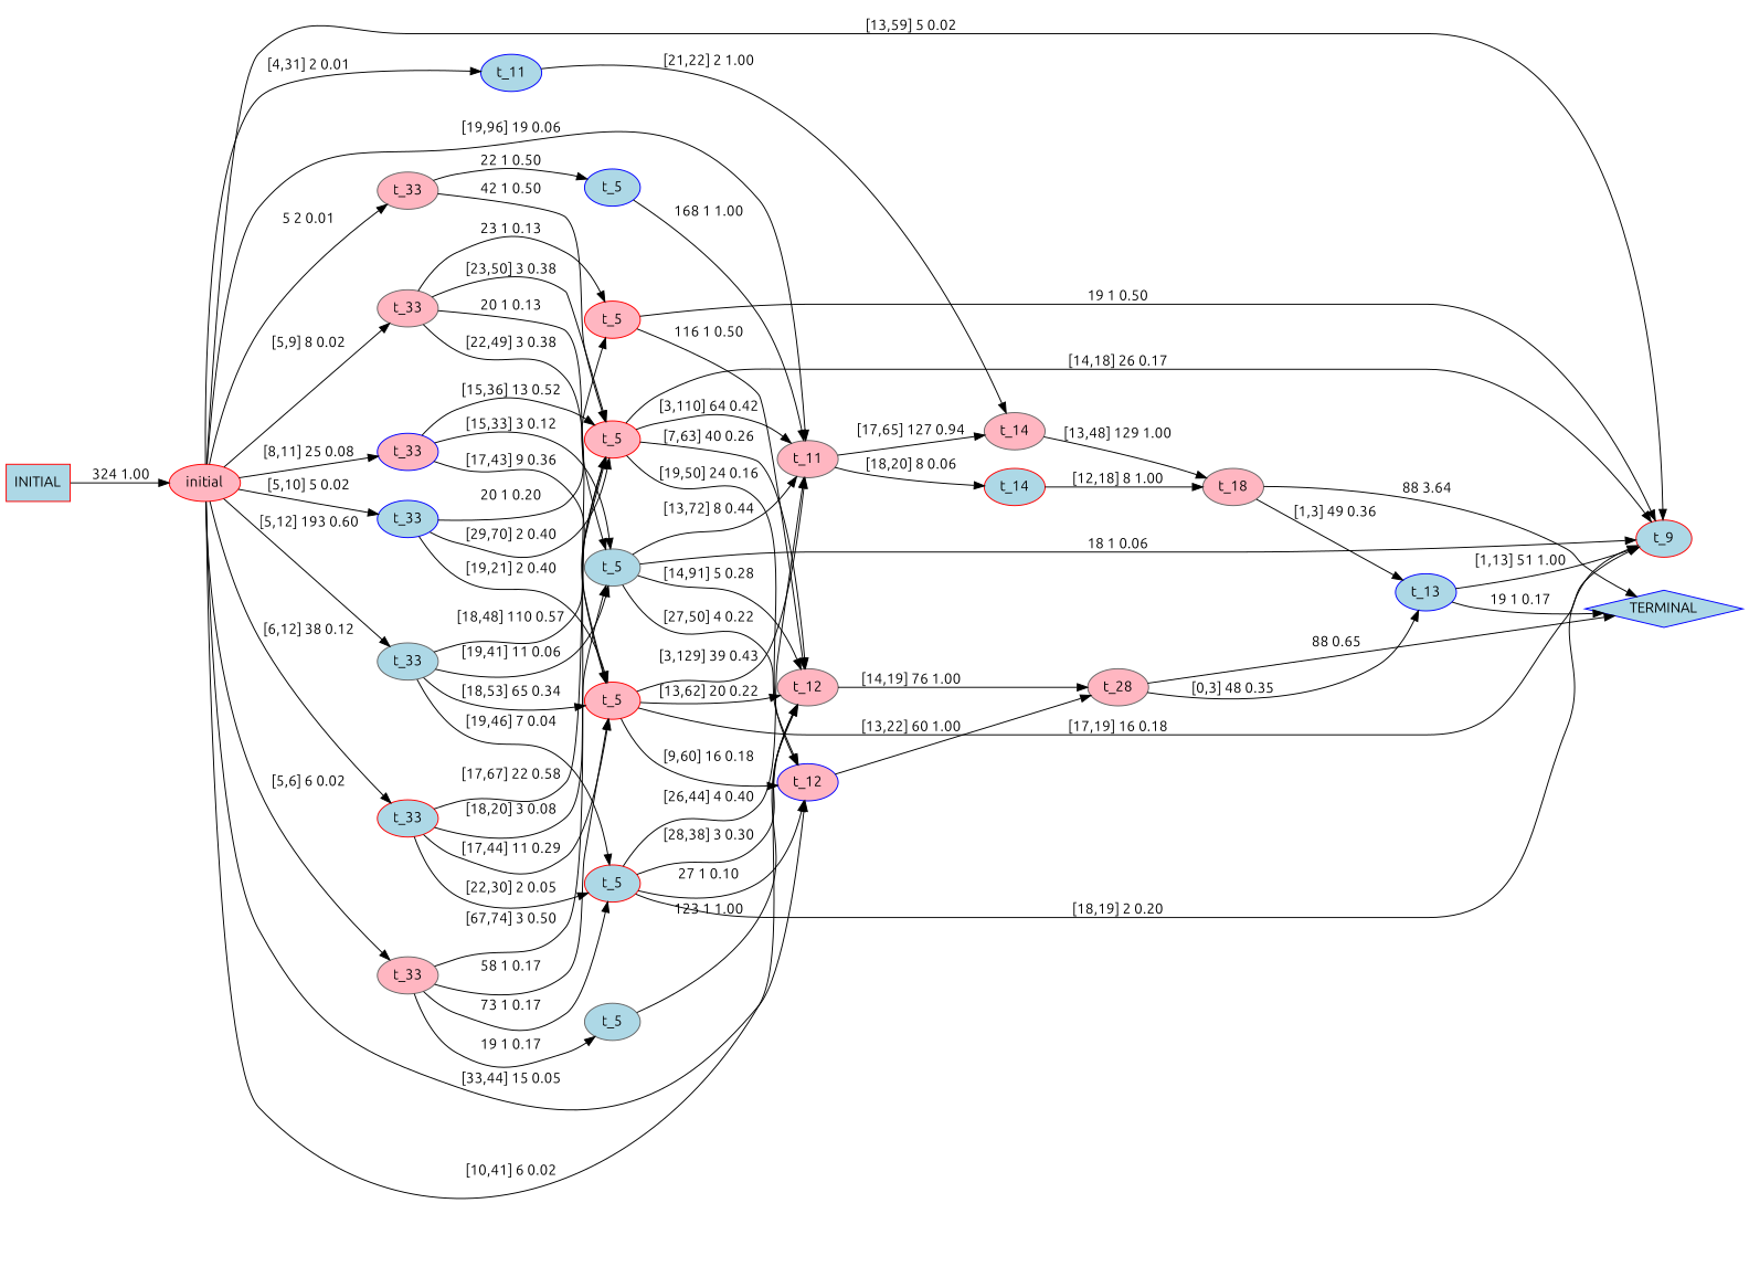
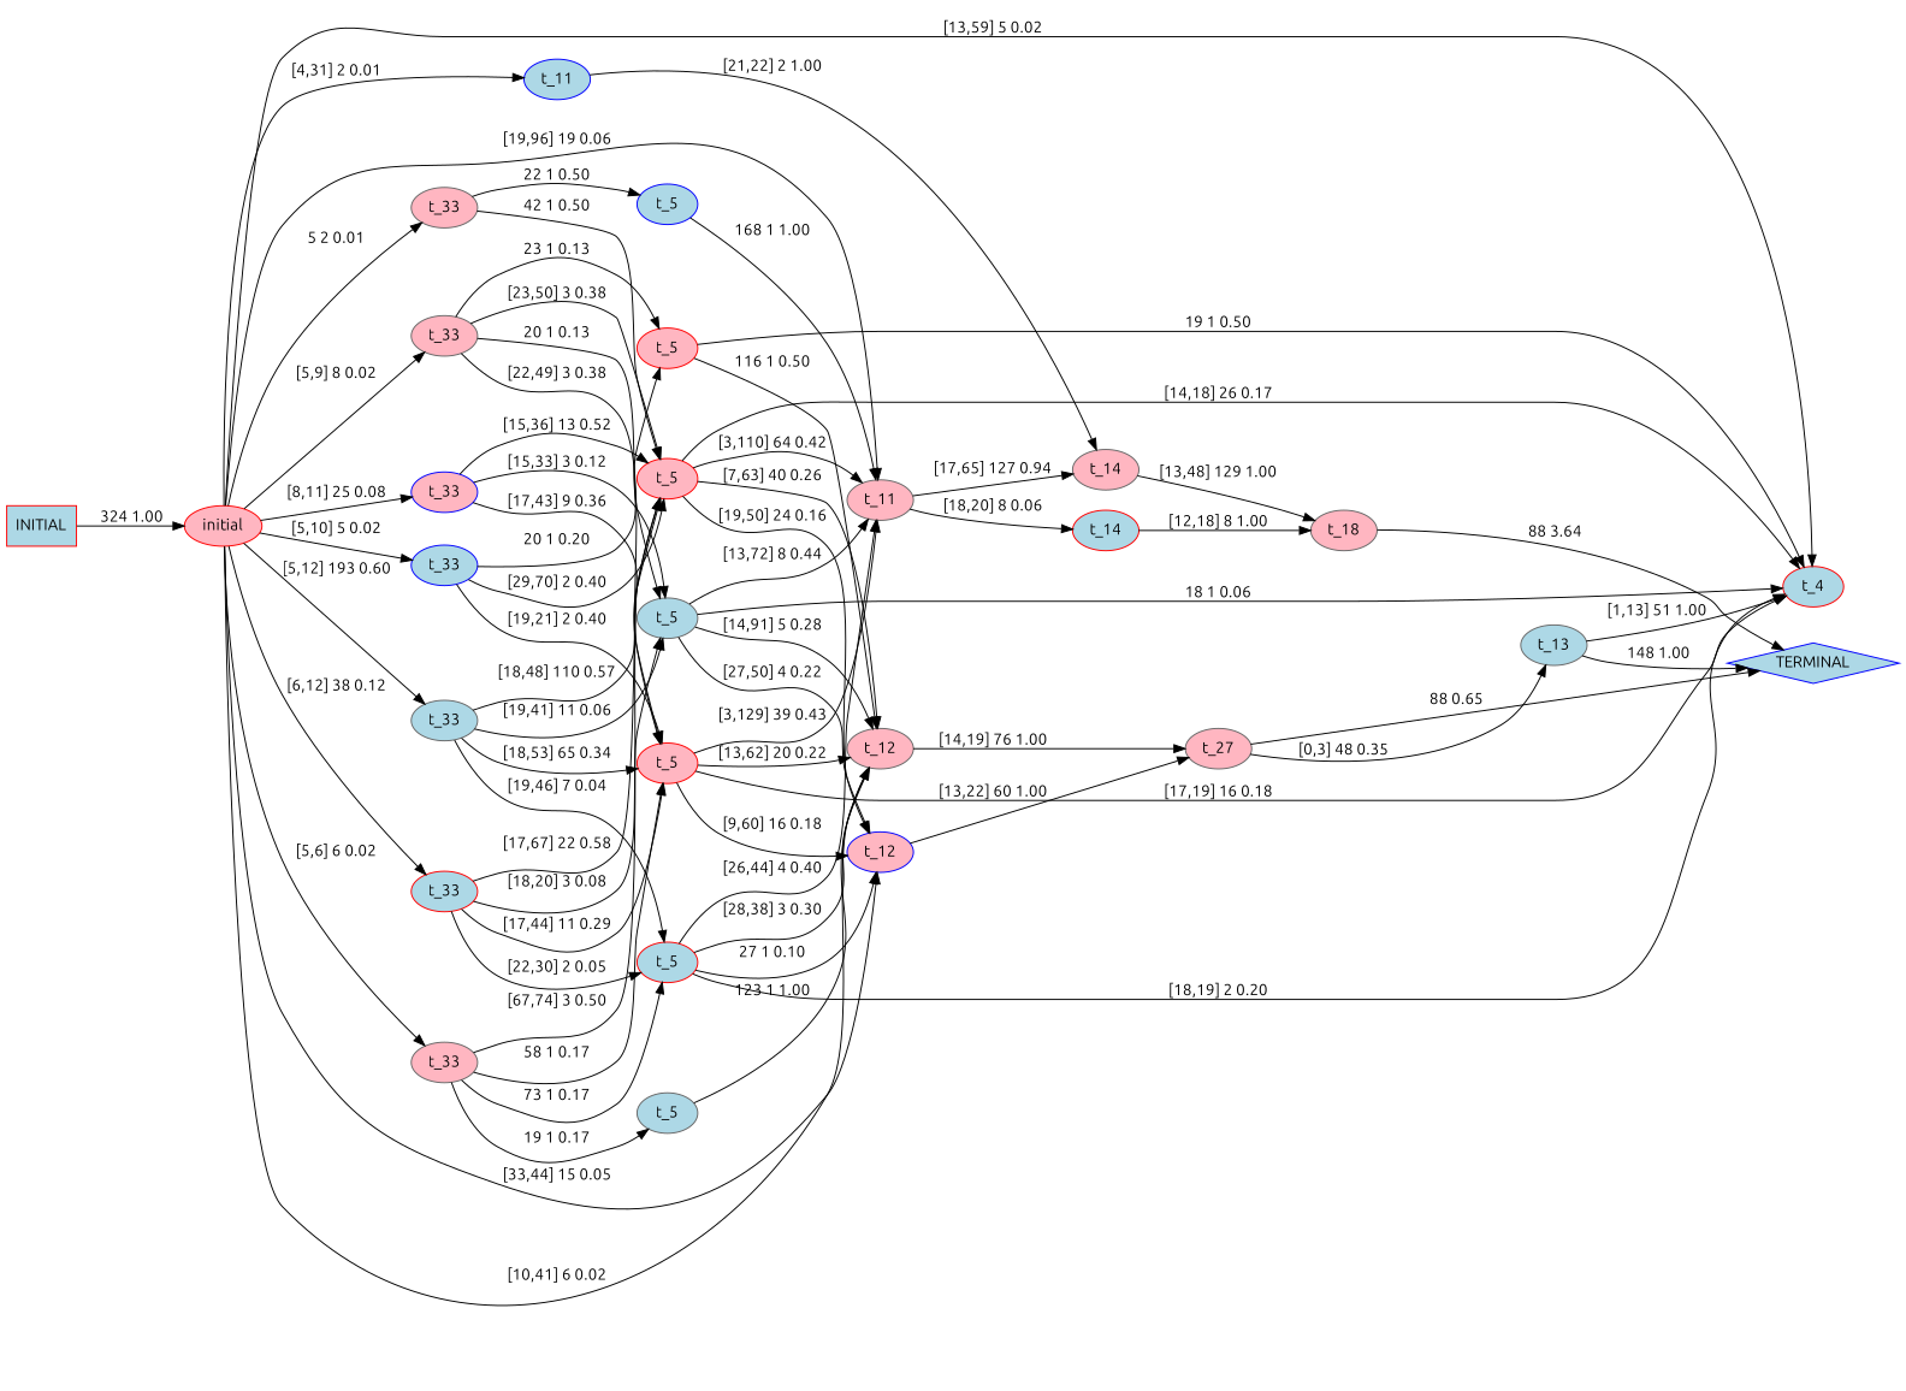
  digraph {
    fontname=Ubuntu
    rankdir=LR
    node [color=gray40 fillcolor=lightpink fontname=Ubuntu style=filled]
    edge [fontname=Ubuntu]
    n1 [color=red label=initial]
    n2 [color=blue fillcolor=lightblue label=t_11]
    n3 [label=t_11]
    n4 [color=blue label=t_12]
    n5 [label=t_12]
    n6 [label=t_33]
    n7 [color=blue fillcolor=lightblue label=t_33]
    n8 [color=blue label=t_33]
    n9 [label=t_33]
    n10 [label=t_33]
    n11 [color=red fillcolor=lightblue label=t_33]
    n12 [fillcolor=lightblue label=t_33]
-   n13 [color=red fillcolor=lightblue label=t_9]
+   n13 [color=red fillcolor=lightblue label=t_4]
    n14 [label=t_14]
    n15 [color=red fillcolor=lightblue label=t_14]
-   n16 [label=t_28]
+   n16 [label=t_27]
    n17 [color=blue fillcolor=lightblue label=t_5]
    n18 [color=red label=t_5]
    n19 [color=red label=t_5]
    n20 [color=red label=t_5]
    n21 [fillcolor=lightblue label=t_5]
    n22 [fillcolor=lightblue label=t_5]
    n23 [color=red fillcolor=lightblue label=t_5]
    n24 [label=t_18]
-   n25 [color=blue fillcolor=lightblue label=t_13]
+   n25 [fillcolor=lightblue label=t_13]
    n26 [color=blue fillcolor=lightblue label=TERMINAL shape=diamond]
    n27 [color=red fillcolor=lightblue label=INITIAL shape=box]
    n1 -> n2 [label="[4,31] 2 0.01"]
    n1 -> n3 [label="[19,96] 19 0.06"]
    n1 -> n4 [label="[33,44] 15 0.05"]
    n1 -> n5 [label="[10,41] 6 0.02"]
    n1 -> n6 [label="5 2 0.01"]
    n1 -> n7 [label="[5,10] 5 0.02"]
    n1 -> n8 [label="[8,11] 25 0.08"]
    n1 -> n9 [label="[5,9] 8 0.02"]
    n1 -> n10 [label="[5,6] 6 0.02"]
    n1 -> n11 [label="[6,12] 38 0.12"]
    n1 -> n12 [label="[5,12] 193 0.60"]
    n1 -> n13 [label="[13,59] 5 0.02"]
    n2 -> n14 [label="[21,22] 2 1.00"]
    n3 -> n14 [label="[17,65] 127 0.94"]
    n3 -> n15 [label="[18,20] 8 0.06"]
    n4 -> n16 [label="[13,22] 60 1.00"]
    n5 -> n16 [label="[14,19] 76 1.00"]
    n6 -> n17 [label="22 1 0.50"]
    n6 -> n18 [label="42 1 0.50"]
    n7 -> n18 [label="[29,70] 2 0.40"]
    n7 -> n19 [label="20 1 0.20"]
    n7 -> n20 [label="[19,21] 2 0.40"]
    n8 -> n18 [label="[15,36] 13 0.52"]
    n8 -> n20 [label="[17,43] 9 0.36"]
    n8 -> n21 [label="[15,33] 3 0.12"]
    n9 -> n18 [label="[23,50] 3 0.38"]
    n9 -> n19 [label="23 1 0.13"]
    n9 -> n20 [label="[22,49] 3 0.38"]
    n9 -> n21 [label="20 1 0.13"]
    n10 -> n18 [label="[67,74] 3 0.50"]
    n10 -> n20 [label="58 1 0.17"]
    n10 -> n22 [label="19 1 0.17"]
    n10 -> n23 [label="73 1 0.17"]
    n11 -> n18 [label="[17,67] 22 0.58"]
    n11 -> n20 [label="[17,44] 11 0.29"]
    n11 -> n21 [label="[18,20] 3 0.08"]
    n11 -> n23 [label="[22,30] 2 0.05"]
    n12 -> n18 [label="[18,48] 110 0.57"]
    n12 -> n20 [label="[18,53] 65 0.34"]
    n12 -> n21 [label="[19,41] 11 0.06"]
    n12 -> n23 [label="[19,46] 7 0.04"]
    n14 -> n24 [label="[13,48] 129 1.00"]
    n15 -> n24 [label="[12,18] 8 1.00"]
    n16 -> n25 [label="[0,3] 48 0.35"]
    n16 -> n26 [label=" 88 0.65"]
    n17 -> n3 [label="168 1 1.00"]
    n18 -> n3 [label="[3,110] 64 0.42"]
    n18 -> n4 [label="[19,50] 24 0.16"]
    n18 -> n5 [label="[7,63] 40 0.26"]
    n18 -> n13 [label="[14,18] 26 0.17"]
    n19 -> n5 [label="116 1 0.50"]
    n19 -> n13 [label="19 1 0.50"]
    n20 -> n3 [label="[3,129] 39 0.43"]
    n20 -> n4 [label="[9,60] 16 0.18"]
    n20 -> n5 [label="[13,62] 20 0.22"]
    n20 -> n13 [label="[17,19] 16 0.18"]
    n21 -> n3 [label="[13,72] 8 0.44"]
    n21 -> n4 [label="[27,50] 4 0.22"]
    n21 -> n5 [label="[14,91] 5 0.28"]
    n21 -> n13 [label="18 1 0.06"]
    n22 -> n5 [label="123 1 1.00"]
    n23 -> n3 [label="[26,44] 4 0.40"]
    n23 -> n4 [label="27 1 0.10"]
    n23 -> n5 [label="[28,38] 3 0.30"]
    n23 -> n13 [label="[18,19] 2 0.20"]
-   n24 -> n25 [label="[1,3] 49 0.36"]
    n24 -> n26 [label=" 88 3.64"]
    n25 -> n13 [label="[1,13] 51 1.00"]
-   n25 -> n26 [label="19 1 0.17"]
+   n25 -> n26 [label=" 148 1.00"]
    n27 -> n1 [label=" 324 1.00"]
  }
